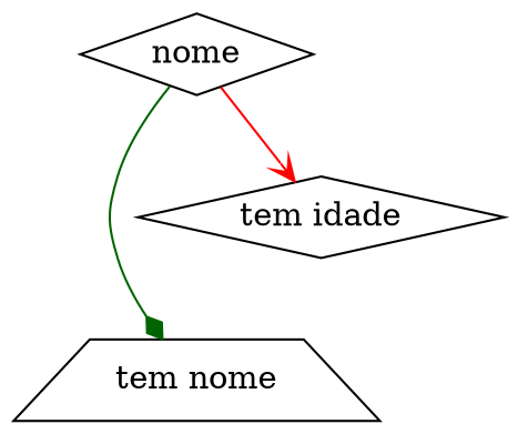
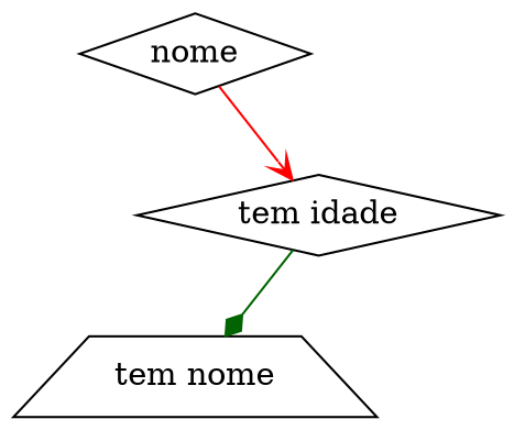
  digraph {
    node [shape=diamond]
    n1 [label=nome]
    "tem nome" [shape=trapezium]
    "tem idade"
-   n1 -> "tem nome" [arrowhead=diamond color=darkgreen]
+   "tem idade" -> "tem nome" [arrowhead=diamond color=darkgreen]
    n1 -> "tem idade" [arrowhead=vee color=red]
  }
